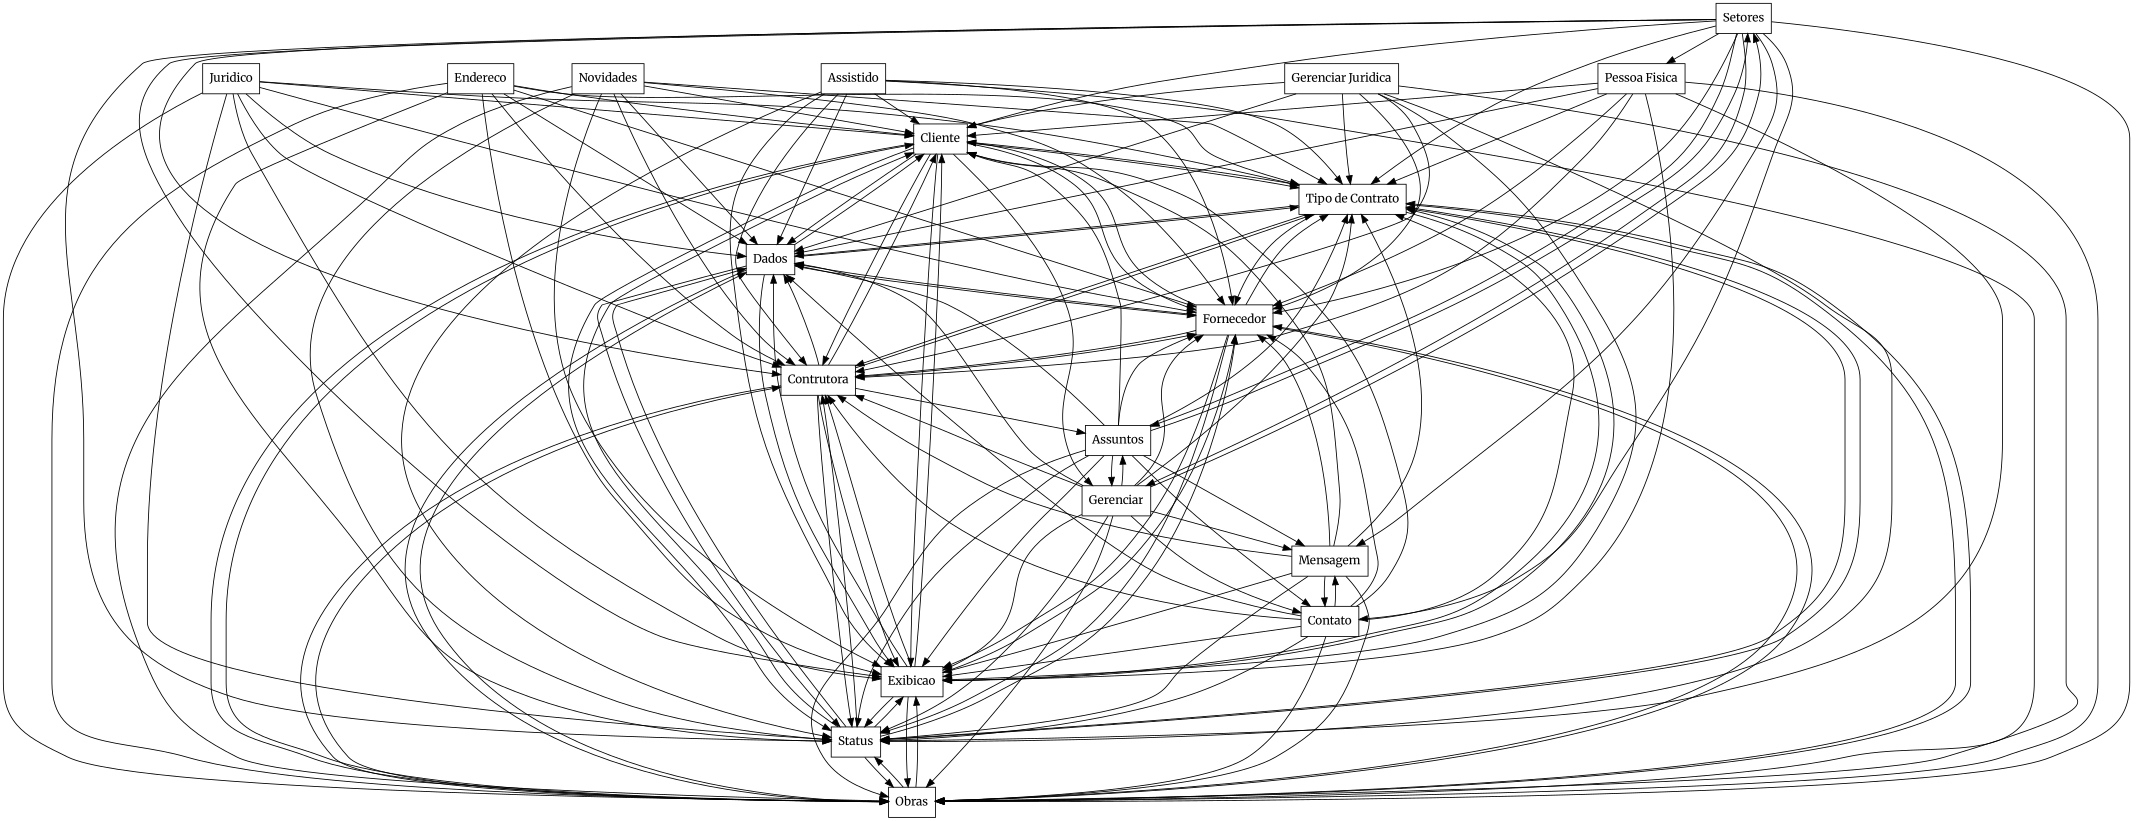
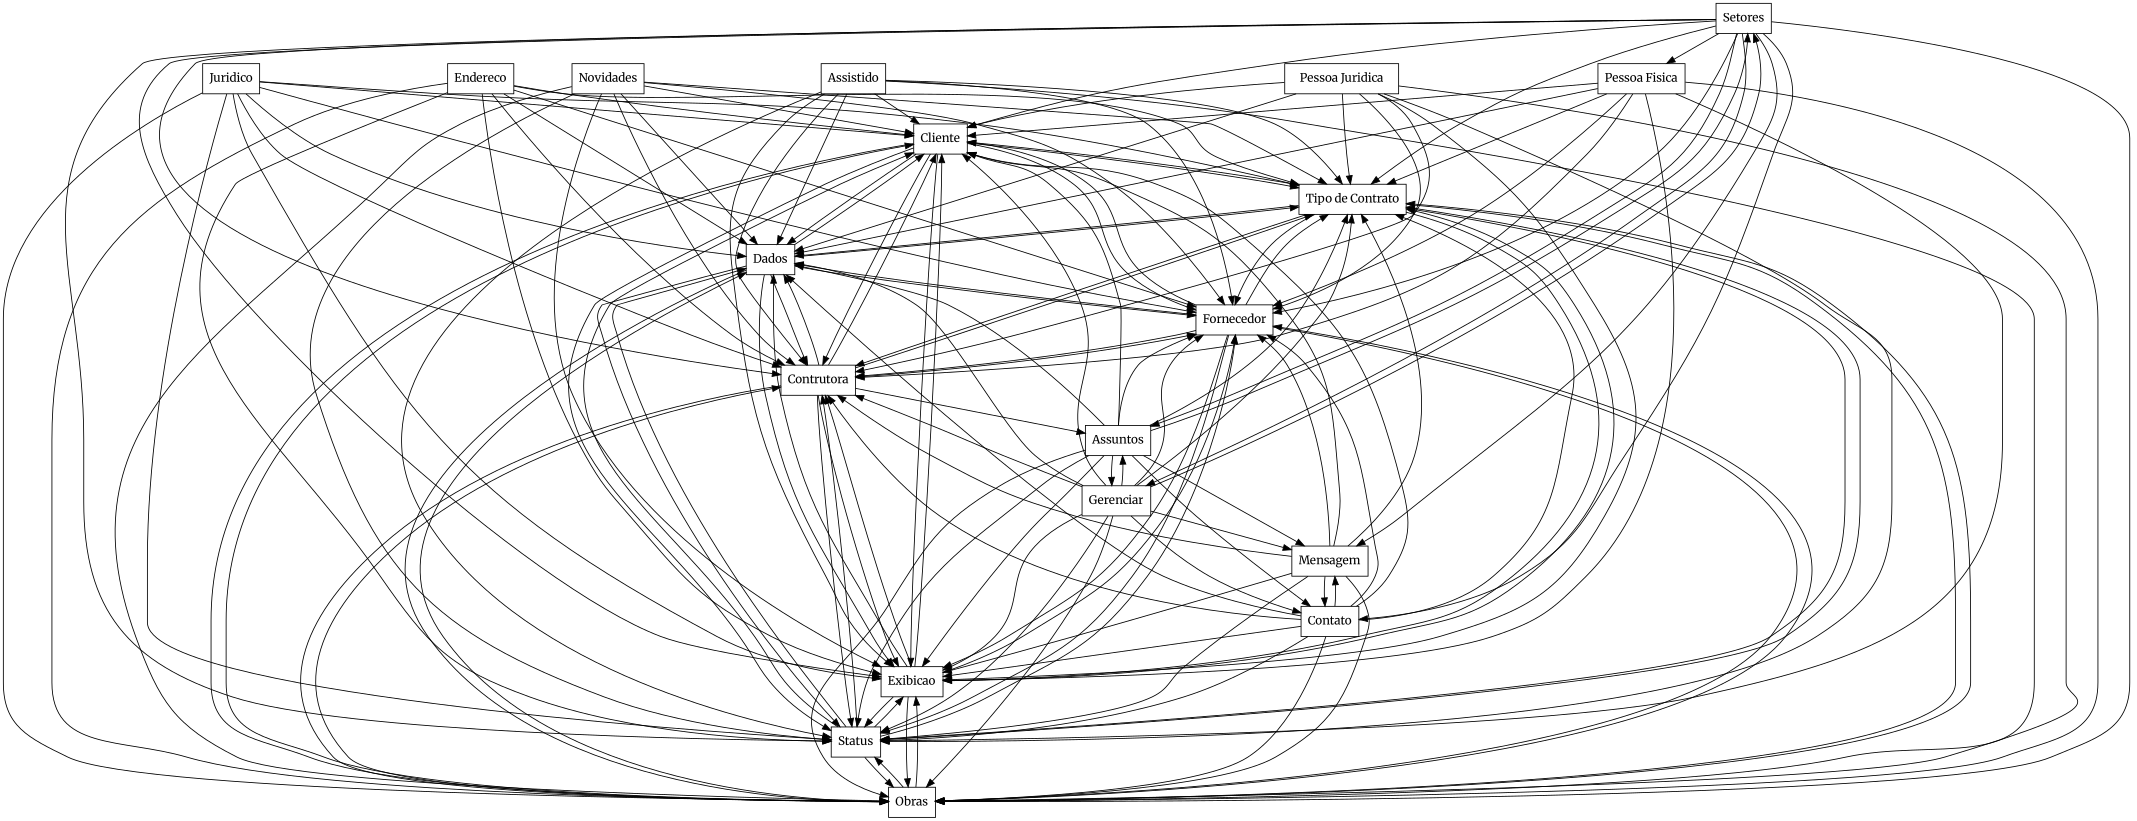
  digraph {
    fontname=Merriweather
    rankdir=TB
    node [fontname=Merriweather shape=box]
    edge [arrowhead=normal fontname=Merriweather]
    n1 [label=Setores]
    n2 [label=Cliente]
    n3 [label="Tipo de Contrato"]
    n4 [label=Contato]
    n5 [label=Obras]
    n6 [label=Mensagem]
    n7 [label=Gerenciar]
    n8 [label=Status]
    n9 [label=Exibicao]
    n10 [label=Assuntos]
    n11 [label=Contrutora]
    n12 [label=Fornecedor]
    n13 [label="Pessoa Fisica"]
    n14 [label=Dados]
    n15 [label=Juridico]
    n16 [label=Novidades]
    n17 [label=Endereco]
    n18 [label=Assistido]
-   n19 [label="Gerenciar Juridica"]
+   n19 [label="Pessoa Juridica"]
    n1 -> n2
    n1 -> n3
    n1 -> n4
    n1 -> n5
    n1 -> n6
    n1 -> n7
    n1 -> n8
    n1 -> n9
    n1 -> n10
    n1 -> n11
    n1 -> n12
    n1 -> n13
    n2 -> n3
    n2 -> n5
    n2 -> n8
    n2 -> n9
    n2 -> n11
    n2 -> n12
    n2 -> n14
    n3 -> n2
    n3 -> n5
    n3 -> n8
    n3 -> n9
    n3 -> n11
    n3 -> n12
    n3 -> n14
    n4 -> n2
    n4 -> n3
    n4 -> n5
    n4 -> n6
    n4 -> n8
    n4 -> n9
    n4 -> n11
    n4 -> n12
    n4 -> n14
    n5 -> n2
    n5 -> n3
    n5 -> n8
    n5 -> n9
    n5 -> n11
    n5 -> n12
    n5 -> n14
    n6 -> n2
    n6 -> n3
    n6 -> n4
    n6 -> n5
    n6 -> n8
    n6 -> n9
    n6 -> n11
    n6 -> n12
    n7 -> n1
-   n2 -> n7
+   n7 -> n2
    n7 -> n3
    n7 -> n4
    n7 -> n5
    n7 -> n6
    n7 -> n8
    n7 -> n9
    n7 -> n10
    n7 -> n11
    n7 -> n12
    n7 -> n14
    n8 -> n2
    n8 -> n3
    n8 -> n5
    n8 -> n9
    n8 -> n11
    n8 -> n12
    n8 -> n14
    n9 -> n2
    n9 -> n3
    n9 -> n5
    n9 -> n8
    n9 -> n11
    n9 -> n12
    n9 -> n14
    n10 -> n1
    n10 -> n2
    n10 -> n3
    n10 -> n4
    n10 -> n5
    n10 -> n6
    n10 -> n7
    n10 -> n8
    n10 -> n9
    n10 -> n12
    n10 -> n14
    n11 -> n2
    n11 -> n3
    n11 -> n5
    n11 -> n8
    n11 -> n9
    n11 -> n10
    n11 -> n12
    n11 -> n14
    n12 -> n2
    n12 -> n3
    n12 -> n5
    n12 -> n8
    n12 -> n9
    n12 -> n11
    n12 -> n14
    n13 -> n2
    n13 -> n3
    n13 -> n5
    n13 -> n8
    n13 -> n9
    n13 -> n11
    n13 -> n12
    n13 -> n14
    n14 -> n2
    n14 -> n3
    n14 -> n5
    n14 -> n8
    n14 -> n9
+   n14 -> n11
    n14 -> n12
    n15 -> n2
    n15 -> n3
    n15 -> n5
    n15 -> n8
    n15 -> n9
    n15 -> n11
    n15 -> n12
    n15 -> n14
    n16 -> n2
    n16 -> n3
    n16 -> n5
    n16 -> n8
    n16 -> n9
    n16 -> n11
    n16 -> n12
    n16 -> n14
    n17 -> n2
    n17 -> n3
    n17 -> n5
    n17 -> n8
    n17 -> n9
    n17 -> n11
    n17 -> n12
    n17 -> n14
    n18 -> n2
    n18 -> n3
    n18 -> n5
    n18 -> n8
    n18 -> n9
    n18 -> n11
    n18 -> n12
    n18 -> n14
    n19 -> n2
    n19 -> n3
    n19 -> n5
    n19 -> n8
    n19 -> n9
    n19 -> n11
    n19 -> n12
    n19 -> n14
  }
